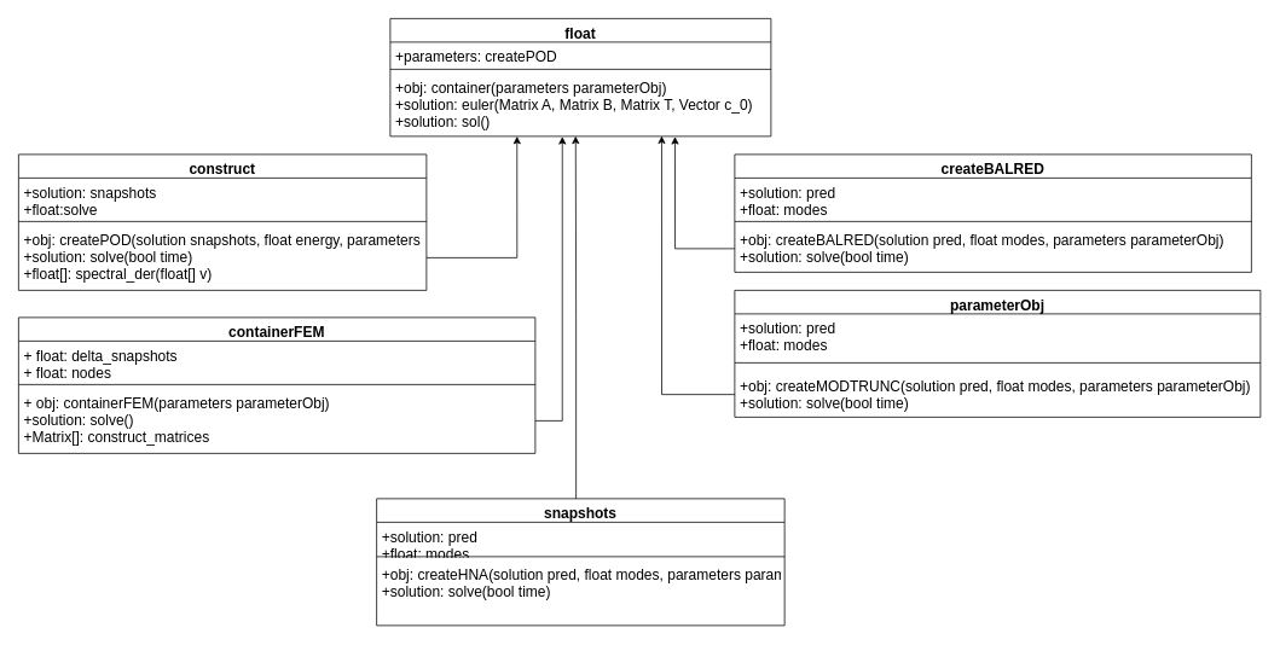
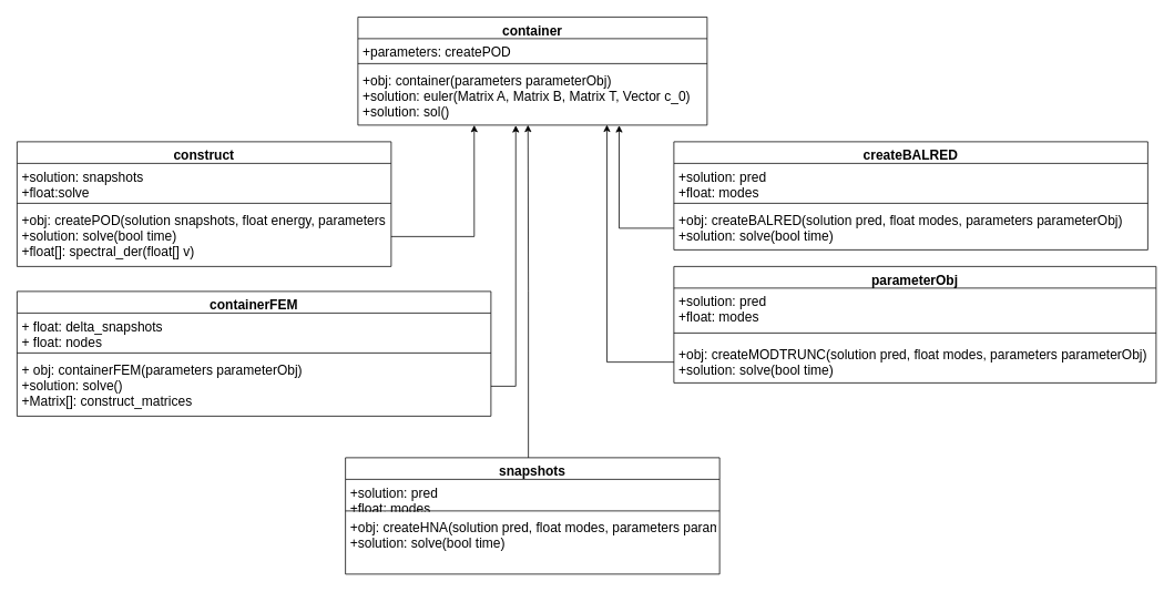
  <mxCell id="0" />
  <mxCell id="1" parent="0" />
- <mxCell id="2" value="float" style="swimlane;fontStyle=1;align=center;verticalAlign=top;childLayout=stackLayout;horizontal=1;startSize=26;horizontalStack=0;resizeParent=1;resizeParentMax=0;resizeLast=0;collapsible=1;marginBottom=0;fontSize=16;" parent="1" vertex="1"><mxGeometry x="430" y="20" width="420" height="130" as="geometry" /></mxCell>
+ <mxCell id="2" value="container" style="swimlane;fontStyle=1;align=center;verticalAlign=top;childLayout=stackLayout;horizontal=1;startSize=26;horizontalStack=0;resizeParent=1;resizeParentMax=0;resizeLast=0;collapsible=1;marginBottom=0;fontSize=16;" parent="1" vertex="1"><mxGeometry x="430" y="20" width="420" height="130" as="geometry" /></mxCell>
  <mxCell id="3" value="+parameters: createPOD" style="text;strokeColor=none;fillColor=none;align=left;verticalAlign=top;spacingLeft=4;spacingRight=4;overflow=hidden;rotatable=0;points=[[0,0.5],[1,0.5]];portConstraint=eastwest;fontSize=16;" parent="2" vertex="1"><mxGeometry y="26" width="420" height="26" as="geometry" /></mxCell>
  <mxCell id="4" value="" style="line;strokeWidth=1;fillColor=none;align=left;verticalAlign=middle;spacingTop=-1;spacingLeft=3;spacingRight=3;rotatable=0;labelPosition=right;points=[];portConstraint=eastwest;fontSize=16;" parent="2" vertex="1"><mxGeometry y="52" width="420" height="8" as="geometry" /></mxCell>
  <mxCell id="5" value="+obj: container(parameters parameterObj)&#10;+solution: euler(Matrix A, Matrix B, Matrix T, Vector c_0)&#10;+solution: sol()" style="text;strokeColor=none;fillColor=none;align=left;verticalAlign=top;spacingLeft=4;spacingRight=4;overflow=hidden;rotatable=0;points=[[0,0.5],[1,0.5]];portConstraint=eastwest;fontSize=16;" parent="2" vertex="1"><mxGeometry y="60" width="420" height="70" as="geometry" /></mxCell>
  <mxCell id="6" value="containerFEM" style="swimlane;fontStyle=1;align=center;verticalAlign=top;childLayout=stackLayout;horizontal=1;startSize=26;horizontalStack=0;resizeParent=1;resizeParentMax=0;resizeLast=0;collapsible=1;marginBottom=0;fontSize=16;" parent="1" vertex="1"><mxGeometry x="20" y="350" width="570" height="150" as="geometry" /></mxCell>
  <mxCell id="7" value="+ float: delta_snapshots&#10;+ float: nodes&#10;" style="text;strokeColor=none;fillColor=none;align=left;verticalAlign=top;spacingLeft=4;spacingRight=4;overflow=hidden;rotatable=0;points=[[0,0.5],[1,0.5]];portConstraint=eastwest;fontSize=16;" parent="6" vertex="1"><mxGeometry y="26" width="570" height="44" as="geometry" /></mxCell>
  <mxCell id="8" value="" style="line;strokeWidth=1;fillColor=none;align=left;verticalAlign=middle;spacingTop=-1;spacingLeft=3;spacingRight=3;rotatable=0;labelPosition=right;points=[];portConstraint=eastwest;fontSize=16;" parent="6" vertex="1"><mxGeometry y="70" width="570" height="8" as="geometry" /></mxCell>
  <mxCell id="9" value="+ obj: containerFEM(parameters parameterObj)&#10;+solution: solve()&#10;+Matrix[]: construct_matrices&#10;" style="text;strokeColor=none;fillColor=none;align=left;verticalAlign=top;spacingLeft=4;spacingRight=4;overflow=hidden;rotatable=0;points=[[0,0.5],[1,0.5]];portConstraint=eastwest;fontSize=16;" parent="6" vertex="1"><mxGeometry y="78" width="570" height="72" as="geometry" /></mxCell>
  <mxCell id="10" value="construct" style="swimlane;fontStyle=1;align=center;verticalAlign=top;childLayout=stackLayout;horizontal=1;startSize=26;horizontalStack=0;resizeParent=1;resizeParentMax=0;resizeLast=0;collapsible=1;marginBottom=0;fontSize=16;" parent="1" vertex="1"><mxGeometry x="20" y="170" width="450" height="150" as="geometry" /></mxCell>
  <mxCell id="11" value="+solution: snapshots&#10;+float:solve&#10;" style="text;strokeColor=none;fillColor=none;align=left;verticalAlign=top;spacingLeft=4;spacingRight=4;overflow=hidden;rotatable=0;points=[[0,0.5],[1,0.5]];portConstraint=eastwest;fontSize=16;" parent="10" vertex="1"><mxGeometry y="26" width="450" height="44" as="geometry" /></mxCell>
  <mxCell id="12" value="" style="line;strokeWidth=1;fillColor=none;align=left;verticalAlign=middle;spacingTop=-1;spacingLeft=3;spacingRight=3;rotatable=0;labelPosition=right;points=[];portConstraint=eastwest;fontSize=16;" parent="10" vertex="1"><mxGeometry y="70" width="450" height="8" as="geometry" /></mxCell>
  <mxCell id="13" value="+obj: createPOD(solution snapshots, float energy, parameters parameterObj)&#10;+solution: solve(bool time)&#10;+float[]: spectral_der(float[] v)&#10;&#10;" style="text;strokeColor=none;fillColor=none;align=left;verticalAlign=top;spacingLeft=4;spacingRight=4;overflow=hidden;rotatable=0;points=[[0,0.5],[1,0.5]];portConstraint=eastwest;fontSize=16;" parent="10" vertex="1"><mxGeometry y="78" width="450" height="72" as="geometry" /></mxCell>
  <mxCell id="14" value="createBALRED" style="swimlane;fontStyle=1;align=center;verticalAlign=top;childLayout=stackLayout;horizontal=1;startSize=26;horizontalStack=0;resizeParent=1;resizeParentMax=0;resizeLast=0;collapsible=1;marginBottom=0;fontSize=16;" vertex="1" parent="1"><mxGeometry x="810" y="170" width="570" height="130" as="geometry" /></mxCell>
  <mxCell id="15" value="+solution: pred&#10;+float: modes&#10;" style="text;strokeColor=none;fillColor=none;align=left;verticalAlign=top;spacingLeft=4;spacingRight=4;overflow=hidden;rotatable=0;points=[[0,0.5],[1,0.5]];portConstraint=eastwest;fontSize=16;" vertex="1" parent="14"><mxGeometry y="26" width="570" height="44" as="geometry" /></mxCell>
  <mxCell id="16" value="" style="line;strokeWidth=1;fillColor=none;align=left;verticalAlign=middle;spacingTop=-1;spacingLeft=3;spacingRight=3;rotatable=0;labelPosition=right;points=[];portConstraint=eastwest;fontSize=16;" vertex="1" parent="14"><mxGeometry y="70" width="570" height="8" as="geometry" /></mxCell>
  <mxCell id="17" value="+obj: createBALRED(solution pred, float modes, parameters parameterObj)&#10;+solution: solve(bool time)&#10;" style="text;strokeColor=none;fillColor=none;align=left;verticalAlign=top;spacingLeft=4;spacingRight=4;overflow=hidden;rotatable=0;points=[[0,0.5],[1,0.5]];portConstraint=eastwest;fontSize=16;" vertex="1" parent="14"><mxGeometry y="78" width="570" height="52" as="geometry" /></mxCell>
  <mxCell id="18" value="parameterObj" style="swimlane;fontStyle=1;align=center;verticalAlign=top;childLayout=stackLayout;horizontal=1;startSize=26;horizontalStack=0;resizeParent=1;resizeParentMax=0;resizeLast=0;collapsible=1;marginBottom=0;fontSize=16;" vertex="1" parent="1"><mxGeometry x="810" y="320" width="580" height="140" as="geometry" /></mxCell>
  <mxCell id="19" value="+solution: pred&#10;+float: modes&#10;" style="text;strokeColor=none;fillColor=none;align=left;verticalAlign=top;spacingLeft=4;spacingRight=4;overflow=hidden;rotatable=0;points=[[0,0.5],[1,0.5]];portConstraint=eastwest;fontSize=16;" vertex="1" parent="18"><mxGeometry y="26" width="580" height="44" as="geometry" /></mxCell>
  <mxCell id="20" value="" style="line;strokeWidth=1;fillColor=none;align=left;verticalAlign=middle;spacingTop=-1;spacingLeft=3;spacingRight=3;rotatable=0;labelPosition=right;points=[];portConstraint=eastwest;fontSize=16;" vertex="1" parent="18"><mxGeometry y="70" width="580" height="20" as="geometry" /></mxCell>
  <mxCell id="21" value="+obj: createMODTRUNC(solution pred, float modes, parameters parameterObj)&#10;+solution: solve(bool time)&#10;" style="text;strokeColor=none;fillColor=none;align=left;verticalAlign=top;spacingLeft=4;spacingRight=4;overflow=hidden;rotatable=0;points=[[0,0.5],[1,0.5]];portConstraint=eastwest;fontSize=16;" vertex="1" parent="18"><mxGeometry y="90" width="580" height="50" as="geometry" /></mxCell>
  <mxCell id="22" style="edgeStyle=orthogonalEdgeStyle;rounded=0;orthogonalLoop=1;jettySize=auto;html=1;entryX=0.487;entryY=0.998;entryDx=0;entryDy=0;entryPerimeter=0;" edge="1" parent="1" source="23" target="5"><mxGeometry relative="1" as="geometry"><Array as="points"><mxPoint x="635" y="350" /><mxPoint x="634" y="350" /></Array></mxGeometry></mxCell>
  <mxCell id="23" value="snapshots" style="swimlane;fontStyle=1;align=center;verticalAlign=top;childLayout=stackLayout;horizontal=1;startSize=26;horizontalStack=0;resizeParent=1;resizeParentMax=0;resizeLast=0;collapsible=1;marginBottom=0;fontSize=16;" vertex="1" parent="1"><mxGeometry x="415" y="550" width="450" height="140" as="geometry" /></mxCell>
  <mxCell id="24" value="+solution: pred&#10;+float: modes&#10;" style="text;strokeColor=none;fillColor=none;align=left;verticalAlign=top;spacingLeft=4;spacingRight=4;overflow=hidden;rotatable=0;points=[[0,0.5],[1,0.5]];portConstraint=eastwest;fontSize=16;" vertex="1" parent="23"><mxGeometry y="26" width="450" height="34" as="geometry" /></mxCell>
  <mxCell id="25" value="" style="line;strokeWidth=1;fillColor=none;align=left;verticalAlign=middle;spacingTop=-1;spacingLeft=3;spacingRight=3;rotatable=0;labelPosition=right;points=[];portConstraint=eastwest;fontSize=16;" vertex="1" parent="23"><mxGeometry y="60" width="450" height="8" as="geometry" /></mxCell>
  <mxCell id="26" value="+obj: createHNA(solution pred, float modes, parameters parameterObj)&#10;+solution: solve(bool time)&#10;" style="text;strokeColor=none;fillColor=none;align=left;verticalAlign=top;spacingLeft=4;spacingRight=4;overflow=hidden;rotatable=0;points=[[0,0.5],[1,0.5]];portConstraint=eastwest;fontSize=16;" vertex="1" parent="23"><mxGeometry y="68" width="450" height="72" as="geometry" /></mxCell>
  <mxCell id="27" style="edgeStyle=orthogonalEdgeStyle;rounded=0;orthogonalLoop=1;jettySize=auto;html=1;entryX=0.452;entryY=1.005;entryDx=0;entryDy=0;entryPerimeter=0;" edge="1" parent="1" source="9" target="5"><mxGeometry relative="1" as="geometry"><mxPoint x="620" y="160" as="targetPoint" /></mxGeometry></mxCell>
  <mxCell id="28" style="edgeStyle=orthogonalEdgeStyle;rounded=0;orthogonalLoop=1;jettySize=auto;html=1;entryX=0.333;entryY=1;entryDx=0;entryDy=0;entryPerimeter=0;" edge="1" parent="1" source="13" target="5"><mxGeometry relative="1" as="geometry" /></mxCell>
  <mxCell id="29" style="edgeStyle=orthogonalEdgeStyle;rounded=0;orthogonalLoop=1;jettySize=auto;html=1;entryX=0.748;entryY=1.005;entryDx=0;entryDy=0;entryPerimeter=0;" edge="1" parent="1" source="17" target="5"><mxGeometry relative="1" as="geometry" /></mxCell>
  <mxCell id="30" style="edgeStyle=orthogonalEdgeStyle;rounded=0;orthogonalLoop=1;jettySize=auto;html=1;entryX=0.713;entryY=0.994;entryDx=0;entryDy=0;entryPerimeter=0;" edge="1" parent="1" source="21" target="5"><mxGeometry relative="1" as="geometry"><mxPoint x="730" y="160" as="targetPoint" /><Array as="points"><mxPoint x="730" y="435" /><mxPoint x="730" y="150" /></Array></mxGeometry></mxCell>
